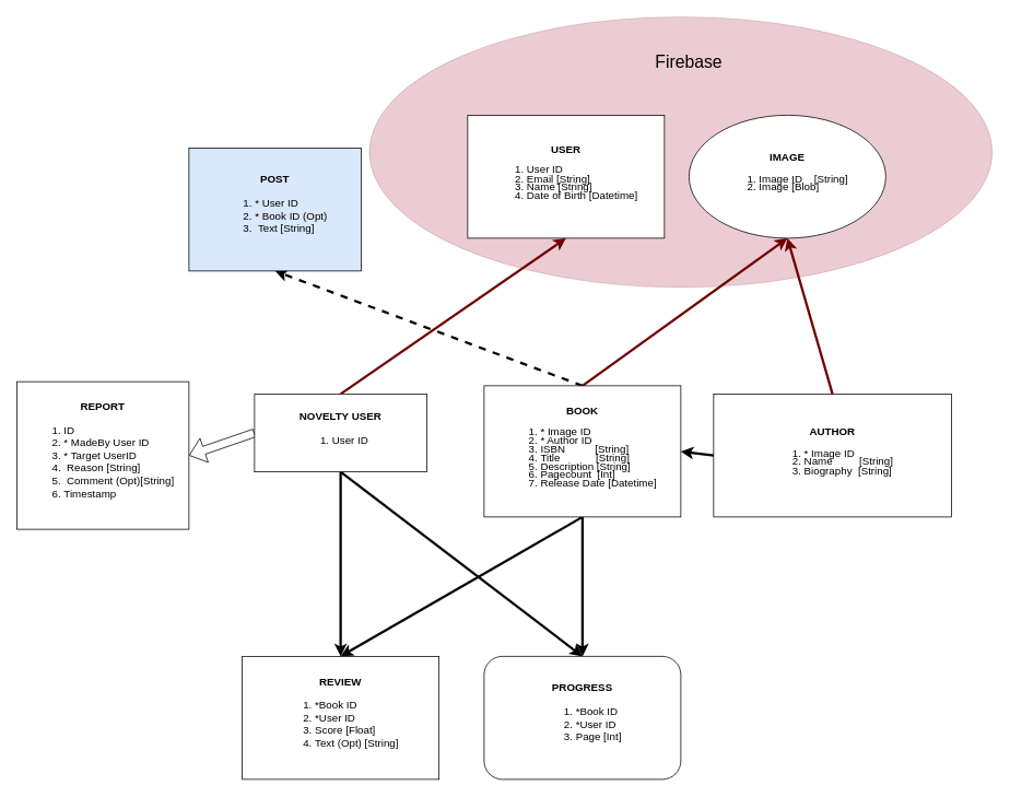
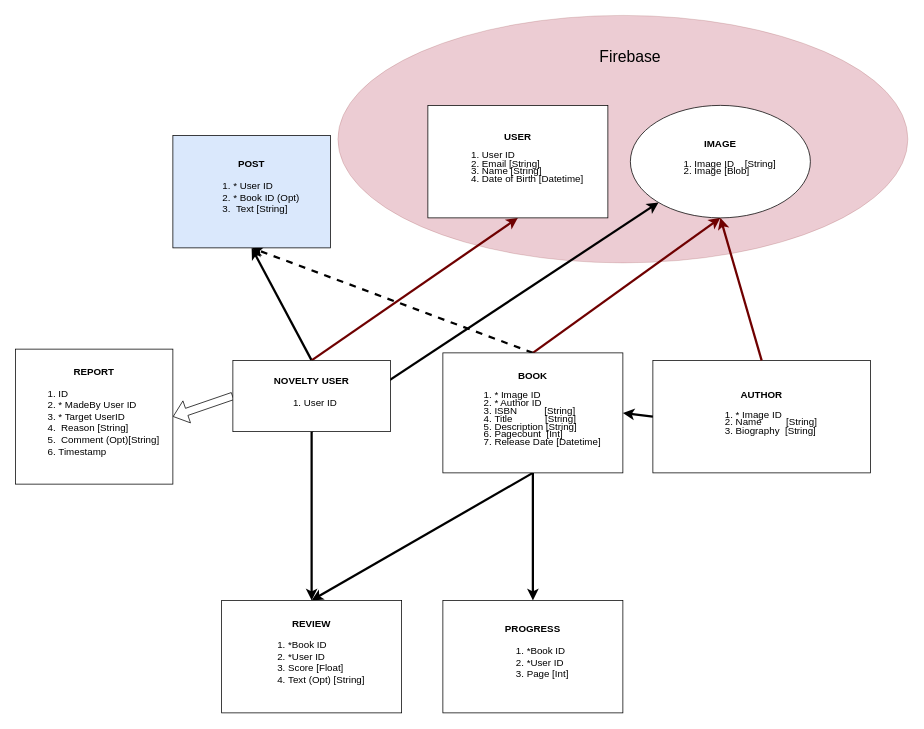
  <mxCell id="0" />
  <mxCell id="1" parent="0" />
  <mxCell id="2" value="" style="ellipse;whiteSpace=wrap;html=1;fillColor=#a20025;opacity=20;fontColor=#ffffff;strokeColor=#6F0000;" parent="1" vertex="1"><mxGeometry x="450" y="20" width="760" height="330" as="geometry" /></mxCell>
+ <mxCell id="3" style="edgeStyle=none;html=1;exitX=0.5;exitY=0;exitDx=0;exitDy=0;entryX=0.5;entryY=1;entryDx=0;entryDy=0;fontSize=13;strokeWidth=3;" parent="1" source="8" target="15" edge="1"><mxGeometry relative="1" as="geometry" /></mxCell>
  <mxCell id="4" style="edgeStyle=none;html=1;exitX=0.5;exitY=1;exitDx=0;exitDy=0;entryX=0.5;entryY=0;entryDx=0;entryDy=0;fontSize=13;strokeWidth=3;" parent="1" source="8" target="14" edge="1"><mxGeometry relative="1" as="geometry" /></mxCell>
- <mxCell id="5" style="edgeStyle=none;html=1;exitX=0.5;exitY=1;exitDx=0;exitDy=0;entryX=0.5;entryY=0;entryDx=0;entryDy=0;fontSize=13;strokeWidth=3;" parent="1" source="8" target="16" edge="1"><mxGeometry relative="1" as="geometry" /></mxCell>
+ <mxCell id="5" style="edgeStyle=none;html=1;exitX=0.5;exitY=1;exitDx=0;exitDy=0;fontSize=13;strokeWidth=3;" parent="1" source="8" target="18" edge="1"><mxGeometry relative="1" as="geometry" /></mxCell>
  <mxCell id="6" style="edgeStyle=none;html=1;exitX=0;exitY=0.5;exitDx=0;exitDy=0;entryX=1;entryY=0.5;entryDx=0;entryDy=0;strokeColor=default;fontSize=13;shape=flexArrow;" parent="1" source="8" target="17" edge="1"><mxGeometry relative="1" as="geometry" /></mxCell>
  <mxCell id="7" style="edgeStyle=none;html=1;exitX=0.5;exitY=0;exitDx=0;exitDy=0;entryX=0.5;entryY=1;entryDx=0;entryDy=0;strokeWidth=3;fillColor=#a20025;strokeColor=#6F0000;" parent="1" source="8" target="19" edge="1"><mxGeometry relative="1" as="geometry" /></mxCell>
  <mxCell id="8" value="&lt;font style=&quot;font-size: 13px;&quot;&gt;&lt;b&gt;NOVELTY USER&lt;/b&gt;&lt;br&gt;&lt;/font&gt;&lt;ol style=&quot;font-size: 13px;&quot;&gt;&lt;li style=&quot;text-align: justify;&quot;&gt;&lt;font style=&quot;font-size: 13px;&quot;&gt;User ID&lt;/font&gt;&lt;/li&gt;&lt;/ol&gt;" style="rounded=0;whiteSpace=wrap;html=1;align=center;" parent="1" vertex="1"><mxGeometry x="310" y="480" width="210" height="95" as="geometry" /></mxCell>
  <mxCell id="9" style="edgeStyle=none;html=1;exitX=0.5;exitY=1;exitDx=0;exitDy=0;entryX=0.5;entryY=0;entryDx=0;entryDy=0;fontSize=13;strokeWidth=3;" parent="1" source="13" target="14" edge="1"><mxGeometry relative="1" as="geometry" /></mxCell>
  <mxCell id="10" style="edgeStyle=none;html=1;exitX=0.5;exitY=0;exitDx=0;exitDy=0;entryX=0.5;entryY=1;entryDx=0;entryDy=0;fontSize=13;strokeColor=default;dashed=1;strokeWidth=3;" parent="1" source="13" target="15" edge="1"><mxGeometry relative="1" as="geometry" /></mxCell>
  <mxCell id="11" style="edgeStyle=none;html=1;exitX=0.5;exitY=1;exitDx=0;exitDy=0;entryX=0.5;entryY=0;entryDx=0;entryDy=0;strokeColor=default;fontSize=13;strokeWidth=3;" parent="1" source="13" target="16" edge="1"><mxGeometry relative="1" as="geometry" /></mxCell>
  <mxCell id="12" style="edgeStyle=none;html=1;exitX=0.5;exitY=0;exitDx=0;exitDy=0;entryX=0.5;entryY=1;entryDx=0;entryDy=0;fillColor=#a20025;strokeColor=#6F0000;strokeWidth=3;" parent="1" source="13" target="18" edge="1"><mxGeometry relative="1" as="geometry" /></mxCell>
  <mxCell id="13" value="&lt;font style=&quot;font-size: 13px;&quot;&gt;&lt;b style=&quot;&quot;&gt;BOOK&lt;/b&gt;&lt;br&gt;&lt;/font&gt;&lt;ol style=&quot;line-height: 80%; font-size: 13px;&quot;&gt;&lt;li style=&quot;text-align: left;&quot;&gt;&lt;font style=&quot;font-size: 13px;&quot;&gt;* Image ID&lt;/font&gt;&lt;/li&gt;&lt;li style=&quot;text-align: left;&quot;&gt;* Author ID&lt;/li&gt;&lt;li style=&quot;text-align: left;&quot;&gt;&lt;font style=&quot;font-size: 13px;&quot;&gt;ISBN&amp;nbsp; &amp;nbsp; &amp;nbsp; &amp;nbsp; &amp;nbsp; [String]&lt;/font&gt;&lt;/li&gt;&lt;li style=&quot;text-align: left;&quot;&gt;&lt;font style=&quot;font-size: 13px;&quot;&gt;Title&amp;nbsp; &amp;nbsp; &amp;nbsp; &amp;nbsp; &amp;nbsp; &amp;nbsp; [String]&lt;/font&gt;&lt;/li&gt;&lt;li style=&quot;text-align: left;&quot;&gt;&lt;font style=&quot;font-size: 13px;&quot;&gt;Description [String]&lt;/font&gt;&lt;/li&gt;&lt;li style=&quot;text-align: left;&quot;&gt;Pagecount&amp;nbsp; [Int]&lt;/li&gt;&lt;li style=&quot;text-align: left;&quot;&gt;Release Date [Datetime]&lt;/li&gt;&lt;/ol&gt;" style="rounded=0;whiteSpace=wrap;html=1;align=center;" parent="1" vertex="1"><mxGeometry x="590" y="470" width="240" height="160" as="geometry" /></mxCell>
  <mxCell id="14" value="&lt;span style=&quot;font-size: 13px;&quot;&gt;&lt;b&gt;REVIEW&lt;br&gt;&lt;/b&gt;&lt;ol&gt;&lt;li style=&quot;text-align: left;&quot;&gt;*Book ID&lt;/li&gt;&lt;li style=&quot;text-align: left;&quot;&gt;*User ID&lt;/li&gt;&lt;li style=&quot;text-align: left;&quot;&gt;Score [Float]&lt;/li&gt;&lt;li style=&quot;text-align: left;&quot;&gt;Text (Opt) [String]&lt;/li&gt;&lt;/ol&gt;&lt;/span&gt;" style="rounded=0;whiteSpace=wrap;html=1;align=center;" parent="1" vertex="1"><mxGeometry x="295" y="800" width="240" height="150" as="geometry" /></mxCell>
  <mxCell id="15" value="&lt;font style=&quot;font-size: 13px;&quot;&gt;&lt;b&gt;POST&lt;/b&gt;&lt;br&gt;&lt;/font&gt;&lt;ol style=&quot;font-size: 13px;&quot;&gt;&lt;li style=&quot;text-align: justify;&quot;&gt;&lt;font style=&quot;font-size: 13px;&quot;&gt;* User ID&lt;/font&gt;&lt;/li&gt;&lt;li style=&quot;text-align: justify;&quot;&gt;&lt;font style=&quot;font-size: 13px;&quot;&gt;* Book ID (Opt)&lt;/font&gt;&lt;/li&gt;&lt;li style=&quot;text-align: justify;&quot;&gt;&lt;font style=&quot;font-size: 13px;&quot;&gt;&amp;nbsp;Text [String]&lt;/font&gt;&lt;/li&gt;&lt;/ol&gt;" style="rounded=0;whiteSpace=wrap;html=1;align=center;fillColor=#dae8fc;" parent="1" vertex="1"><mxGeometry y="180" width="210" height="150" as="geometry" x="230" /></mxCell>
- <mxCell id="16" value="&lt;span style=&quot;font-size: 13px;&quot;&gt;&lt;b&gt;PROGRESS&lt;br&gt;&lt;/b&gt;&lt;ol&gt;&lt;li style=&quot;text-align: left;&quot;&gt;*Book ID&lt;/li&gt;&lt;li style=&quot;text-align: left;&quot;&gt;*User ID&lt;/li&gt;&lt;li style=&quot;text-align: left;&quot;&gt;Page [Int]&lt;/li&gt;&lt;/ol&gt;&lt;/span&gt;" style="whiteSpace=wrap;html=1;align=center;rounded=1;" parent="1" vertex="1"><mxGeometry x="590" y="800" width="240" height="150" as="geometry" /></mxCell>
+ <mxCell id="16" value="&lt;span style=&quot;font-size: 13px;&quot;&gt;&lt;b&gt;PROGRESS&lt;br&gt;&lt;/b&gt;&lt;ol&gt;&lt;li style=&quot;text-align: left;&quot;&gt;*Book ID&lt;/li&gt;&lt;li style=&quot;text-align: left;&quot;&gt;*User ID&lt;/li&gt;&lt;li style=&quot;text-align: left;&quot;&gt;Page [Int]&lt;/li&gt;&lt;/ol&gt;&lt;/span&gt;" style="rounded=0;whiteSpace=wrap;html=1;align=center;" parent="1" vertex="1"><mxGeometry x="590" y="800" width="240" height="150" as="geometry" /></mxCell>
  <mxCell id="17" value="&lt;font style=&quot;font-size: 13px;&quot;&gt;&lt;b&gt;REPORT&lt;/b&gt;&lt;br&gt;&lt;/font&gt;&lt;ol style=&quot;font-size: 13px;&quot;&gt;&lt;li style=&quot;text-align: justify;&quot;&gt;&lt;font style=&quot;font-size: 13px;&quot;&gt;ID&lt;/font&gt;&lt;/li&gt;&lt;li style=&quot;text-align: justify;&quot;&gt;&lt;font style=&quot;font-size: 13px;&quot;&gt;* MadeBy User ID&lt;/font&gt;&lt;/li&gt;&lt;li style=&quot;text-align: justify;&quot;&gt;&lt;font style=&quot;font-size: 13px;&quot;&gt;* Target UserID&lt;/font&gt;&lt;/li&gt;&lt;li style=&quot;text-align: justify;&quot;&gt;&amp;nbsp;Reason [String]&lt;/li&gt;&lt;li style=&quot;text-align: justify;&quot;&gt;&amp;nbsp;Comment (Opt)[String]&lt;/li&gt;&lt;li style=&quot;text-align: justify;&quot;&gt;Timestamp&lt;/li&gt;&lt;/ol&gt;" style="rounded=0;whiteSpace=wrap;html=1;align=center;" parent="1" vertex="1"><mxGeometry x="20" y="465" width="210" height="180" as="geometry" /></mxCell>
  <mxCell id="18" value="&lt;font style=&quot;font-size: 13px;&quot;&gt;&lt;b style=&quot;&quot;&gt;IMAGE&lt;/b&gt;&lt;br&gt;&lt;/font&gt;&lt;ol style=&quot;line-height: 80%; font-size: 13px;&quot;&gt;&lt;li style=&quot;text-align: left;&quot;&gt;&lt;font style=&quot;font-size: 13px;&quot;&gt;Image ID&amp;nbsp; &amp;nbsp; [String]&lt;/font&gt;&lt;/li&gt;&lt;li style=&quot;text-align: left;&quot;&gt;Image [Blob]&lt;/li&gt;&lt;/ol&gt;" style="ellipse;whiteSpace=wrap;html=1;align=center;" parent="1" vertex="1"><mxGeometry x="840" y="140" width="240" height="150" as="geometry" /></mxCell>
  <mxCell id="19" value="&lt;font style=&quot;font-size: 13px;&quot;&gt;&lt;b style=&quot;&quot;&gt;USER&lt;/b&gt;&lt;br&gt;&lt;/font&gt;&lt;ol style=&quot;line-height: 80%; font-size: 13px;&quot;&gt;&lt;li style=&quot;text-align: left;&quot;&gt;&lt;font style=&quot;font-size: 13px;&quot;&gt;User ID&lt;/font&gt;&lt;/li&gt;&lt;li style=&quot;text-align: left;&quot;&gt;Email [String]&lt;/li&gt;&lt;li style=&quot;text-align: left;&quot;&gt;Name [String]&lt;/li&gt;&lt;li style=&quot;text-align: left;&quot;&gt;Date of Birth [Datetime]&lt;/li&gt;&lt;/ol&gt;" style="rounded=0;whiteSpace=wrap;html=1;align=center;" parent="1" vertex="1"><mxGeometry x="570" y="140" width="240" height="150" as="geometry" /></mxCell>
  <mxCell id="20" value="&lt;font style=&quot;font-size: 21px;&quot;&gt;Firebase&lt;/font&gt;" style="text;strokeColor=none;align=center;fillColor=none;html=1;verticalAlign=middle;whiteSpace=wrap;rounded=0;opacity=20;" parent="1" vertex="1"><mxGeometry x="760" y="50" width="160" height="50" as="geometry" /></mxCell>
  <mxCell id="21" value="&lt;font style=&quot;font-size: 13px;&quot;&gt;&lt;b style=&quot;&quot;&gt;AUTHOR&lt;/b&gt;&lt;br&gt;&lt;/font&gt;&lt;ol style=&quot;line-height: 80%; font-size: 13px;&quot;&gt;&lt;li style=&quot;text-align: left;&quot;&gt;* Image ID&lt;/li&gt;&lt;li style=&quot;text-align: left;&quot;&gt;Name&amp;nbsp; &amp;nbsp; &amp;nbsp; &amp;nbsp; &amp;nbsp;[String]&lt;/li&gt;&lt;li style=&quot;text-align: left;&quot;&gt;&lt;font style=&quot;font-size: 13px;&quot;&gt;Biography&amp;nbsp; [String]&lt;/font&gt;&lt;/li&gt;&lt;/ol&gt;" style="rounded=0;whiteSpace=wrap;html=1;align=center;" parent="1" vertex="1"><mxGeometry x="870" y="480" width="290" height="150" as="geometry" /></mxCell>
  <mxCell id="22" style="edgeStyle=none;html=1;exitX=0.5;exitY=0;exitDx=0;exitDy=0;entryX=0.5;entryY=1;entryDx=0;entryDy=0;fillColor=#a20025;strokeColor=#6F0000;strokeWidth=3;" parent="1" source="21" target="18" edge="1"><mxGeometry relative="1" as="geometry"><mxPoint x="720" y="490" as="sourcePoint" /><mxPoint x="970" y="300" as="targetPoint" /></mxGeometry></mxCell>
  <mxCell id="23" style="edgeStyle=none;html=1;exitX=0;exitY=0.5;exitDx=0;exitDy=0;entryX=1;entryY=0.5;entryDx=0;entryDy=0;strokeColor=default;fontSize=13;strokeWidth=3;" parent="1" source="21" target="13" edge="1"><mxGeometry relative="1" as="geometry"><mxPoint x="720" y="640" as="sourcePoint" /><mxPoint x="720" y="810" as="targetPoint" /></mxGeometry></mxCell>
